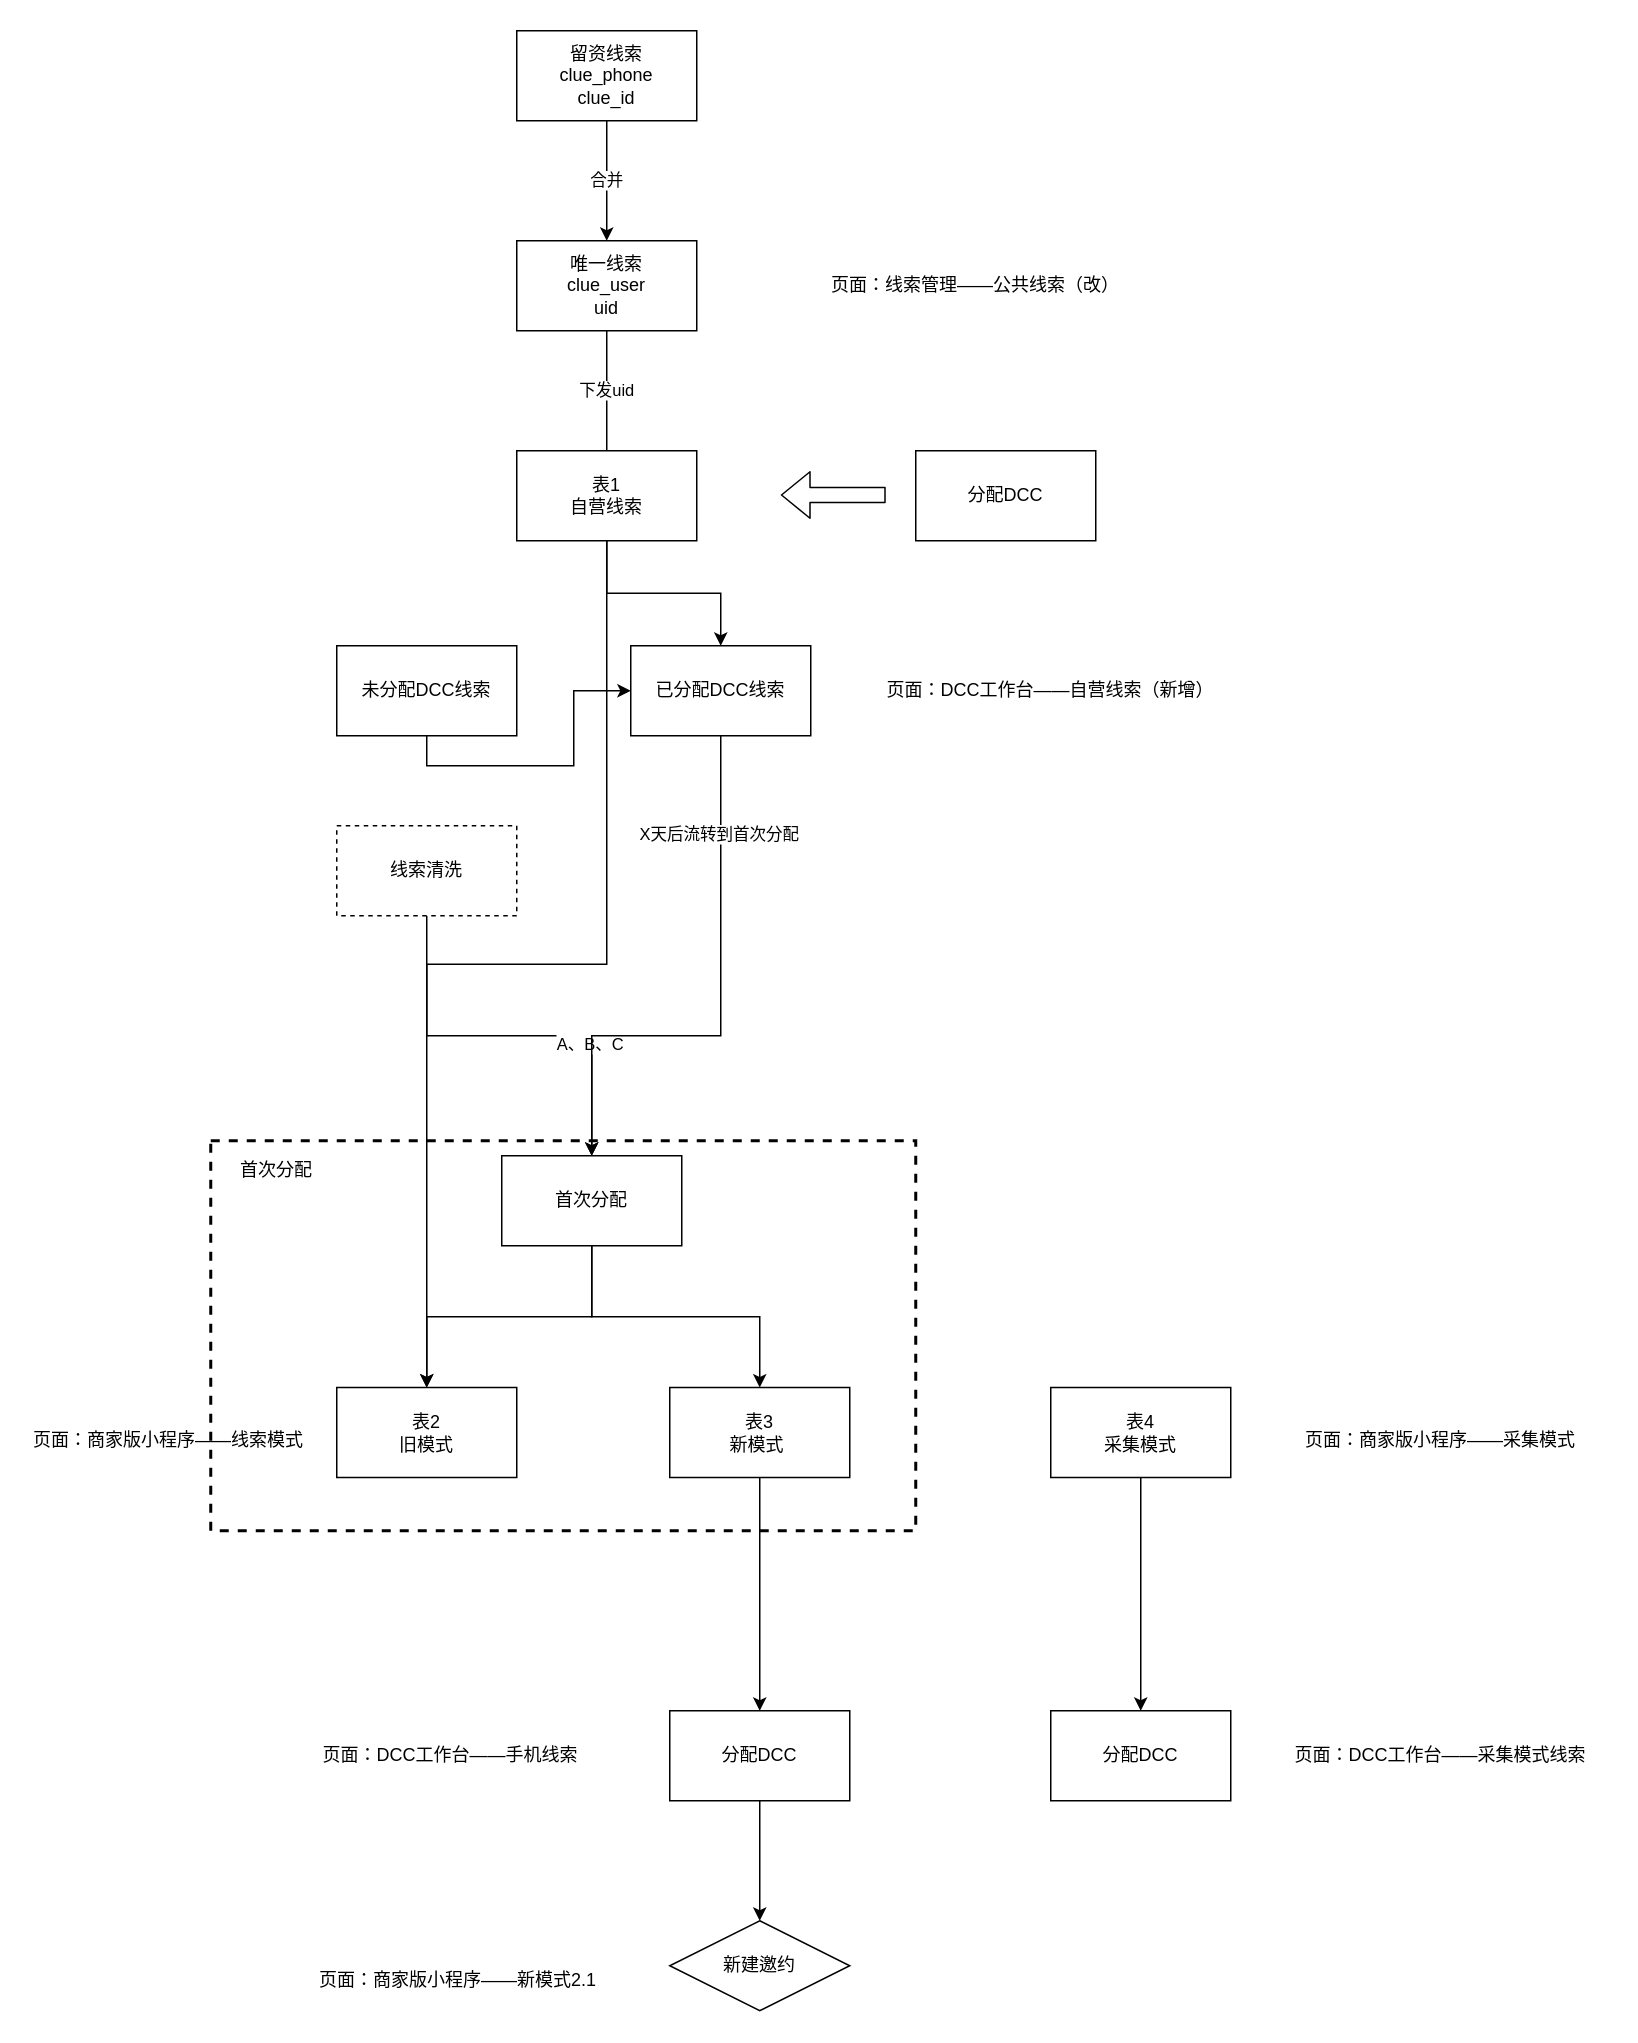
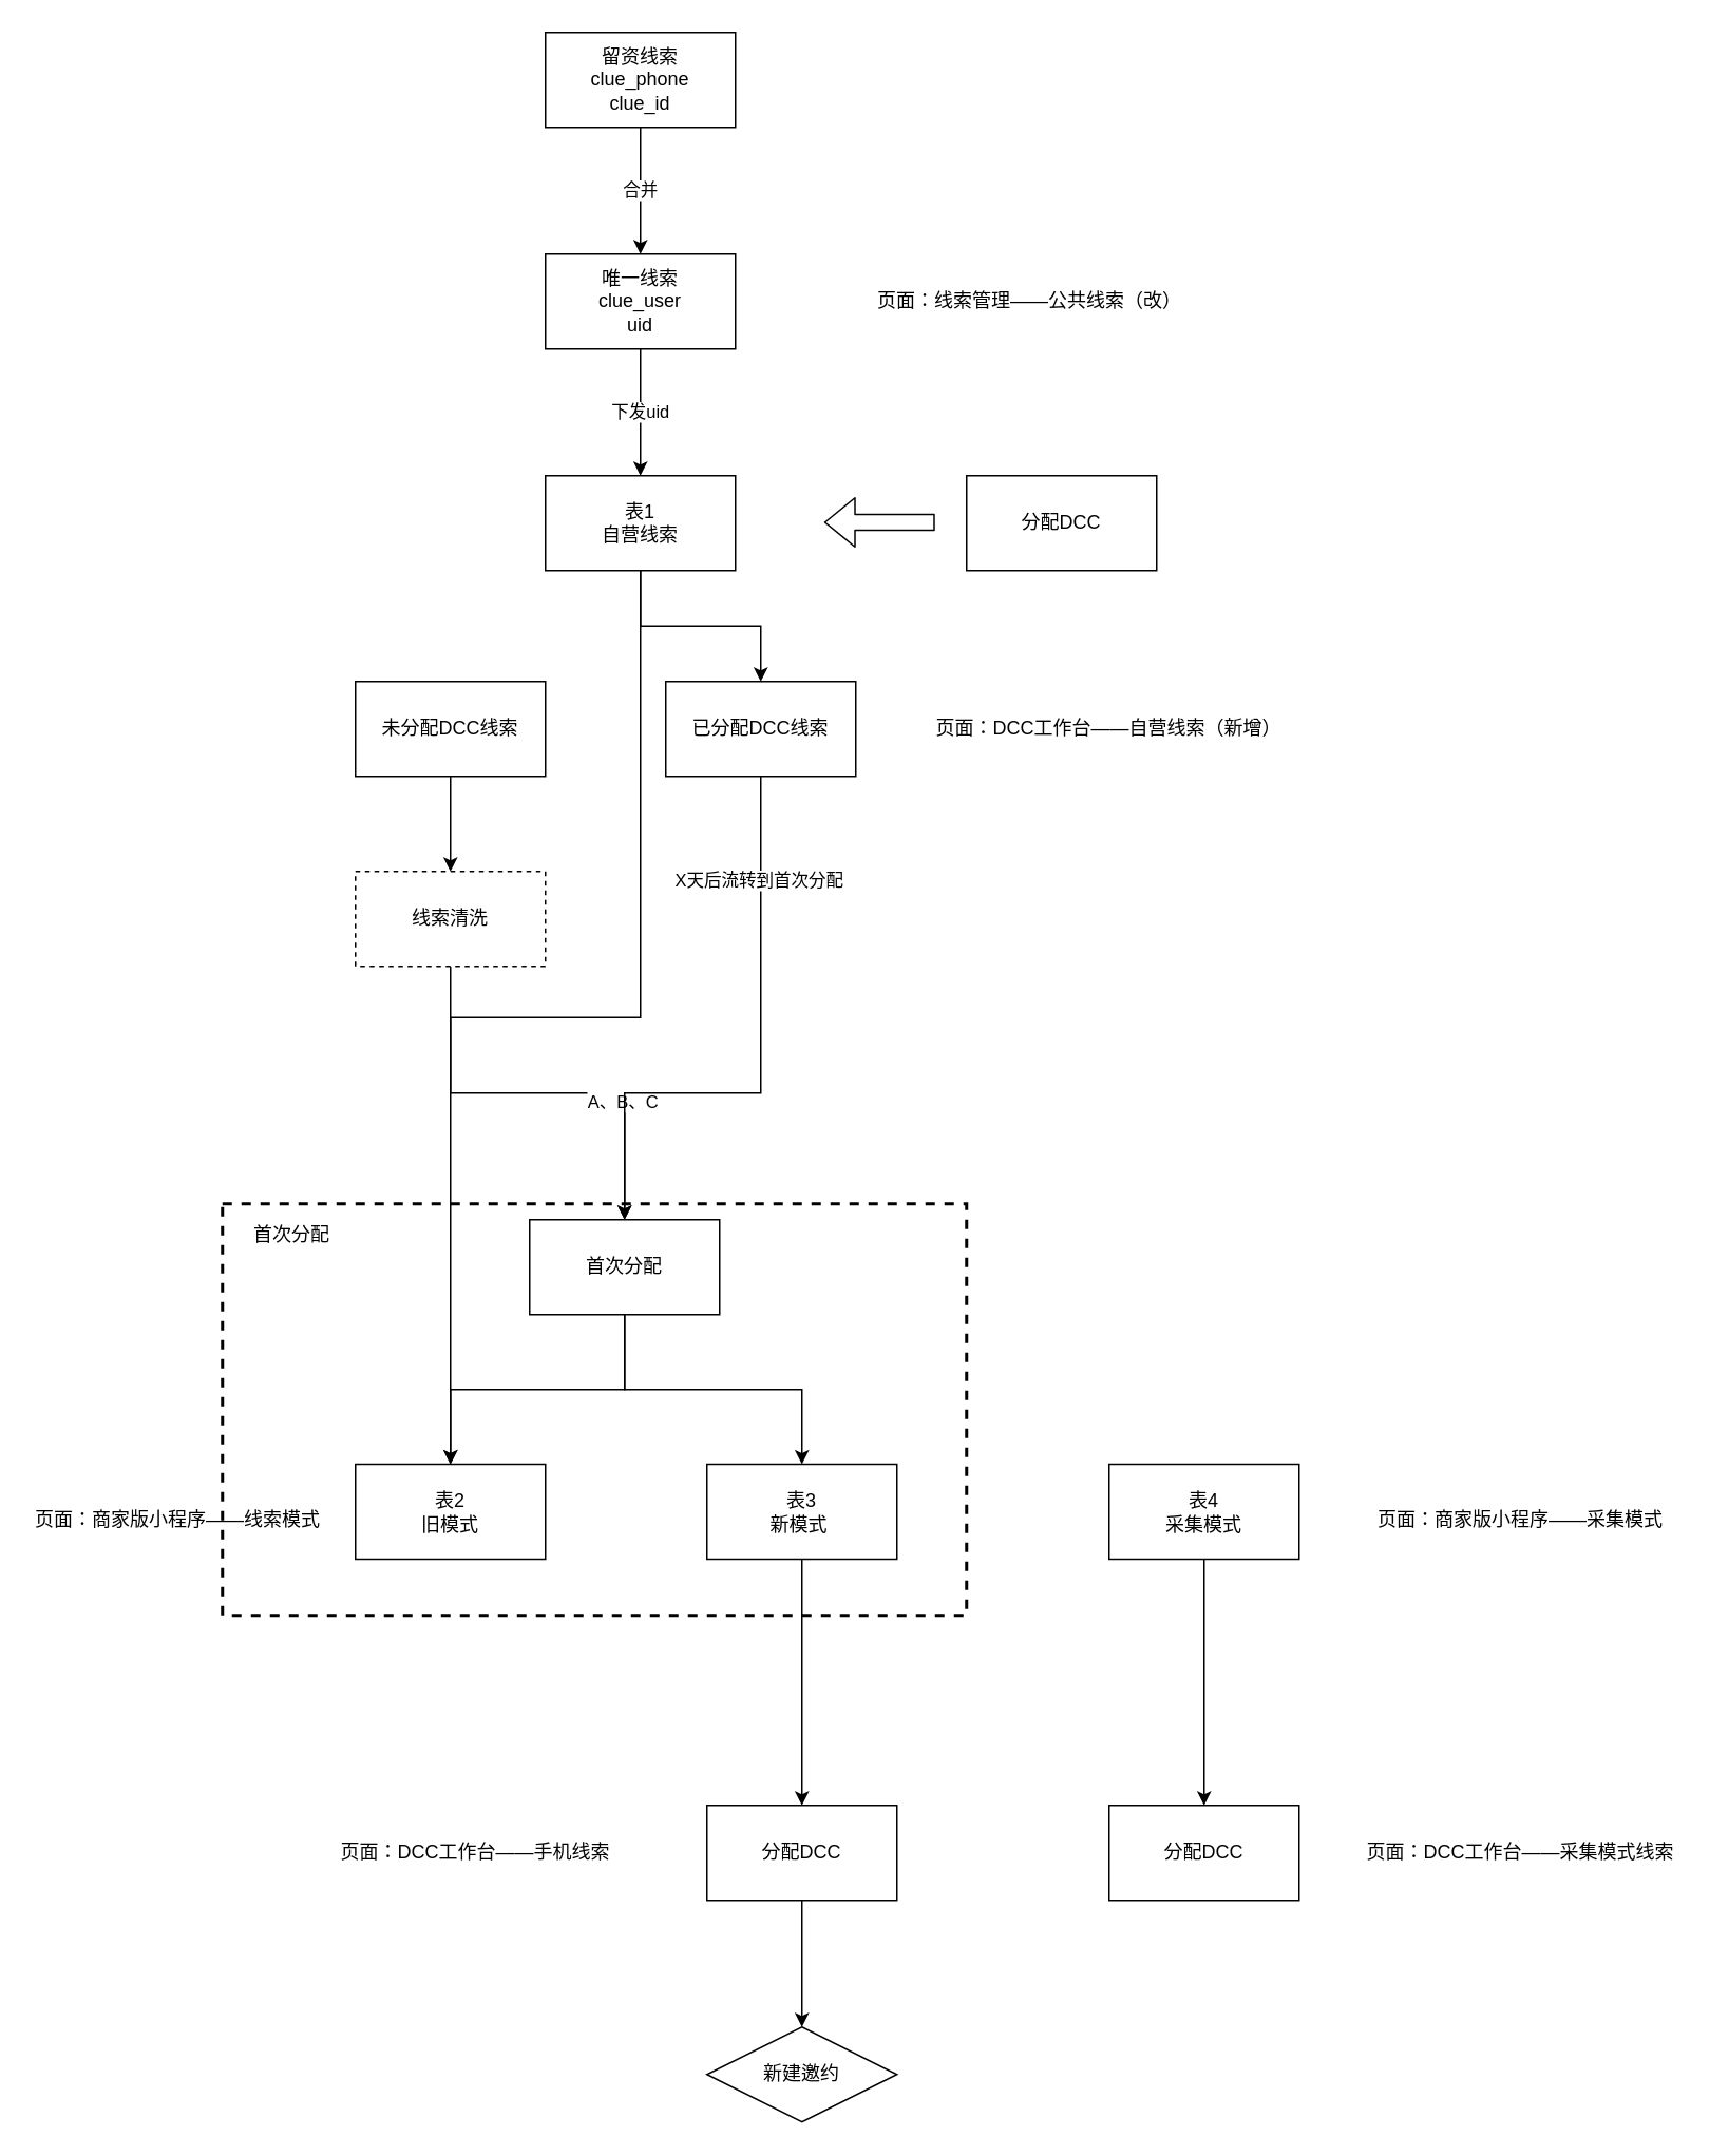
  <mxCell id="0" />
  <mxCell id="1" parent="0" />
  <mxCell id="2" value="" style="rounded=0;whiteSpace=wrap;html=1;fillColor=none;dashed=1;strokeWidth=2;" vertex="1" parent="1"><mxGeometry x="140" y="760" width="470" height="260" as="geometry" /></mxCell>
  <mxCell id="3" value="合并" style="edgeStyle=orthogonalEdgeStyle;rounded=0;orthogonalLoop=1;jettySize=auto;html=1;" edge="1" parent="1" source="4" target="6"><mxGeometry relative="1" as="geometry" /></mxCell>
  <mxCell id="4" value="留资线索&lt;br&gt;clue_phone&lt;br&gt;clue_id" style="rounded=0;whiteSpace=wrap;html=1;" vertex="1" parent="1"><mxGeometry x="344" y="20" width="120" height="60" as="geometry" /></mxCell>
- <mxCell id="5" value="下发uid" style="edgeStyle=orthogonalEdgeStyle;rounded=0;orthogonalLoop=1;jettySize=auto;html=1;endArrow=none;" edge="1" parent="1" source="6" target="9"><mxGeometry relative="1" as="geometry" /></mxCell>
+ <mxCell id="5" value="下发uid" style="edgeStyle=orthogonalEdgeStyle;rounded=0;orthogonalLoop=1;jettySize=auto;html=1;" edge="1" parent="1" source="6" target="9"><mxGeometry relative="1" as="geometry" /></mxCell>
  <mxCell id="6" value="唯一线索&lt;br&gt;clue_user&lt;br&gt;uid" style="rounded=0;whiteSpace=wrap;html=1;" vertex="1" parent="1"><mxGeometry x="344" y="160" width="120" height="60" as="geometry" /></mxCell>
  <mxCell id="7" value="" style="edgeStyle=orthogonalEdgeStyle;rounded=0;orthogonalLoop=1;jettySize=auto;html=1;" edge="1" parent="1" source="9" target="10"><mxGeometry relative="1" as="geometry" /></mxCell>
  <mxCell id="8" style="edgeStyle=orthogonalEdgeStyle;rounded=0;orthogonalLoop=1;jettySize=auto;html=1;exitX=0.5;exitY=1;exitDx=0;exitDy=0;" edge="1" parent="1" source="9" target="27"><mxGeometry relative="1" as="geometry" /></mxCell>
  <mxCell id="9" value="表1&lt;br&gt;自营线索" style="rounded=0;whiteSpace=wrap;html=1;" vertex="1" parent="1"><mxGeometry x="344" y="300" width="120" height="60" as="geometry" /></mxCell>
  <mxCell id="10" value="表2&lt;br&gt;旧模式" style="rounded=0;whiteSpace=wrap;html=1;" vertex="1" parent="1"><mxGeometry x="224" y="924.5" width="120" height="60" as="geometry" /></mxCell>
  <mxCell id="11" style="edgeStyle=orthogonalEdgeStyle;rounded=0;orthogonalLoop=1;jettySize=auto;html=1;exitX=0.5;exitY=1;exitDx=0;exitDy=0;" edge="1" parent="1" source="12" target="21"><mxGeometry relative="1" as="geometry" /></mxCell>
  <mxCell id="12" value="表3&lt;br&gt;新模式&amp;nbsp;" style="rounded=0;whiteSpace=wrap;html=1;" vertex="1" parent="1"><mxGeometry x="446" y="924.5" width="120" height="60" as="geometry" /></mxCell>
  <mxCell id="13" value="" style="edgeStyle=orthogonalEdgeStyle;rounded=0;orthogonalLoop=1;jettySize=auto;html=1;" edge="1" parent="1" source="14" target="33"><mxGeometry relative="1" as="geometry" /></mxCell>
  <mxCell id="14" value="表4&lt;br&gt;采集模式" style="rounded=0;whiteSpace=wrap;html=1;" vertex="1" parent="1"><mxGeometry x="700" y="924.5" width="120" height="60" as="geometry" /></mxCell>
  <mxCell id="15" value="分配DCC" style="rounded=0;whiteSpace=wrap;html=1;" vertex="1" parent="1"><mxGeometry x="610" y="300" width="120" height="60" as="geometry" /></mxCell>
  <mxCell id="16" value="" style="shape=flexArrow;endArrow=classic;html=1;" edge="1" parent="1"><mxGeometry width="50" height="50" relative="1" as="geometry"><mxPoint x="590" y="329.5" as="sourcePoint" /><mxPoint x="520" y="329.5" as="targetPoint" /></mxGeometry></mxCell>
- <mxCell id="17" style="edgeStyle=orthogonalEdgeStyle;rounded=0;orthogonalLoop=1;jettySize=auto;html=1;exitX=0.5;exitY=1;exitDx=0;exitDy=0;" edge="1" parent="1" source="18" target="27"><mxGeometry relative="1" as="geometry" /></mxCell>
+ <mxCell id="17" style="edgeStyle=orthogonalEdgeStyle;rounded=0;orthogonalLoop=1;jettySize=auto;html=1;exitX=0.5;exitY=1;exitDx=0;exitDy=0;entryX=0.5;entryY=0;entryDx=0;entryDy=0;" edge="1" parent="1" source="18" target="24"><mxGeometry relative="1" as="geometry" /></mxCell>
  <mxCell id="18" value="未分配DCC线索" style="rounded=0;whiteSpace=wrap;html=1;" vertex="1" parent="1"><mxGeometry x="224" y="430" width="120" height="60" as="geometry" /></mxCell>
  <mxCell id="19" value="首次分配" style="text;html=1;strokeColor=none;fillColor=none;align=center;verticalAlign=middle;whiteSpace=wrap;rounded=0;dashed=1;" vertex="1" parent="1"><mxGeometry x="154" y="770" width="60" height="20" as="geometry" /></mxCell>
  <mxCell id="20" value="" style="edgeStyle=orthogonalEdgeStyle;rounded=0;orthogonalLoop=1;jettySize=auto;html=1;" edge="1" parent="1" source="21" target="32"><mxGeometry relative="1" as="geometry" /></mxCell>
  <mxCell id="21" value="分配DCC" style="rounded=0;whiteSpace=wrap;html=1;strokeWidth=1;" vertex="1" parent="1"><mxGeometry x="446" y="1140" width="120" height="60" as="geometry" /></mxCell>
  <mxCell id="22" style="edgeStyle=orthogonalEdgeStyle;rounded=0;orthogonalLoop=1;jettySize=auto;html=1;exitX=0.5;exitY=1;exitDx=0;exitDy=0;entryX=0.5;entryY=0;entryDx=0;entryDy=0;" edge="1" parent="1" source="24" target="30"><mxGeometry relative="1" as="geometry" /></mxCell>
  <mxCell id="23" value="A、B、C" style="edgeLabel;html=1;align=center;verticalAlign=middle;resizable=0;points=[];" vertex="1" connectable="0" parent="22"><mxGeometry x="0.443" y="-2" relative="1" as="geometry"><mxPoint as="offset" /></mxGeometry></mxCell>
  <mxCell id="24" value="线索清洗" style="rounded=0;whiteSpace=wrap;html=1;strokeWidth=1;fillColor=#ffffff;dashed=1;" vertex="1" parent="1"><mxGeometry x="224" y="550" width="120" height="60" as="geometry" /></mxCell>
  <mxCell id="25" style="edgeStyle=orthogonalEdgeStyle;rounded=0;orthogonalLoop=1;jettySize=auto;html=1;exitX=0.5;exitY=1;exitDx=0;exitDy=0;entryX=0.5;entryY=0;entryDx=0;entryDy=0;" edge="1" parent="1" target="30"><mxGeometry relative="1" as="geometry"><mxPoint x="480" y="485" as="sourcePoint" /><mxPoint x="404.029" y="695" as="targetPoint" /><Array as="points"><mxPoint x="480" y="690" /><mxPoint x="394" y="690" /></Array></mxGeometry></mxCell>
  <mxCell id="26" value="X天后流转到首次分配" style="edgeLabel;html=1;align=center;verticalAlign=middle;resizable=0;points=[];" vertex="1" connectable="0" parent="25"><mxGeometry x="-0.622" y="-2" relative="1" as="geometry"><mxPoint as="offset" /></mxGeometry></mxCell>
  <mxCell id="27" value="已分配DCC线索" style="rounded=0;whiteSpace=wrap;html=1;" vertex="1" parent="1"><mxGeometry x="420" y="430" width="120" height="60" as="geometry" /></mxCell>
  <mxCell id="28" style="edgeStyle=orthogonalEdgeStyle;rounded=0;orthogonalLoop=1;jettySize=auto;html=1;exitX=0.5;exitY=1;exitDx=0;exitDy=0;entryX=0.5;entryY=0;entryDx=0;entryDy=0;" edge="1" parent="1" source="30" target="10"><mxGeometry relative="1" as="geometry" /></mxCell>
  <mxCell id="29" style="edgeStyle=orthogonalEdgeStyle;rounded=0;orthogonalLoop=1;jettySize=auto;html=1;exitX=0.5;exitY=1;exitDx=0;exitDy=0;entryX=0.5;entryY=0;entryDx=0;entryDy=0;" edge="1" parent="1" source="30" target="12"><mxGeometry relative="1" as="geometry" /></mxCell>
  <mxCell id="30" value="首次分配" style="rounded=0;whiteSpace=wrap;html=1;strokeWidth=1;fillColor=#ffffff;" vertex="1" parent="1"><mxGeometry x="334" y="770" width="120" height="60" as="geometry" /></mxCell>
  <mxCell id="31" value="页面：DCC工作台——自营线索（新增）" style="text;html=1;strokeColor=none;fillColor=none;align=center;verticalAlign=middle;whiteSpace=wrap;rounded=0;dashed=1;" vertex="1" parent="1"><mxGeometry x="580" y="450" width="240" height="20" as="geometry" /></mxCell>
  <mxCell id="32" value="新建邀约" style="rhombus;whiteSpace=wrap;html=1;strokeWidth=1;" vertex="1" parent="1"><mxGeometry x="446" y="1280" width="120" height="60" as="geometry" /></mxCell>
  <mxCell id="33" value="分配DCC" style="rounded=0;whiteSpace=wrap;html=1;" vertex="1" parent="1"><mxGeometry x="700" y="1140" width="120" height="60" as="geometry" /></mxCell>
  <mxCell id="34" value="页面：DCC工作台——手机线索" style="text;html=1;strokeColor=none;fillColor=none;align=center;verticalAlign=middle;whiteSpace=wrap;rounded=0;dashed=1;" vertex="1" parent="1"><mxGeometry x="190" y="1160" width="220" height="20" as="geometry" /></mxCell>
  <mxCell id="35" value="页面：商家版小程序——采集模式" style="text;html=1;strokeColor=none;fillColor=none;align=center;verticalAlign=middle;whiteSpace=wrap;rounded=0;dashed=1;" vertex="1" parent="1"><mxGeometry x="850" y="950" width="220" height="20" as="geometry" /></mxCell>
  <mxCell id="36" value="页面：商家版小程序——线索模式" style="text;html=1;strokeColor=none;fillColor=none;align=center;verticalAlign=middle;whiteSpace=wrap;rounded=0;dashed=1;" vertex="1" parent="1"><mxGeometry x="20" y="950" width="184" height="20" as="geometry" /></mxCell>
- <mxCell id="37" value="页面：商家版小程序——新模式2.1" style="text;html=1;strokeColor=none;fillColor=none;align=center;verticalAlign=middle;whiteSpace=wrap;rounded=0;dashed=1;" vertex="1" parent="1"><mxGeometry x="200" y="1310" width="210" height="20" as="geometry" /></mxCell>
  <mxCell id="38" value="页面：线索管理——公共线索（改）" style="text;html=1;strokeColor=none;fillColor=none;align=center;verticalAlign=middle;whiteSpace=wrap;rounded=0;dashed=1;" vertex="1" parent="1"><mxGeometry x="530" y="180" width="240" height="20" as="geometry" /></mxCell>
  <mxCell id="39" value="页面：DCC工作台——采集模式线索" style="text;html=1;strokeColor=none;fillColor=none;align=center;verticalAlign=middle;whiteSpace=wrap;rounded=0;dashed=1;" vertex="1" parent="1"><mxGeometry x="850" y="1160" width="220" height="20" as="geometry" /></mxCell>
